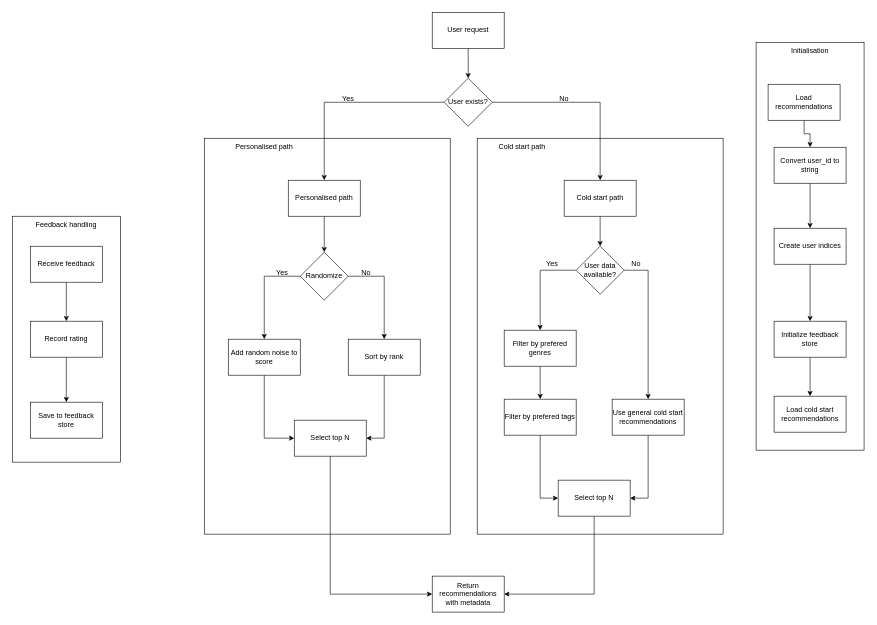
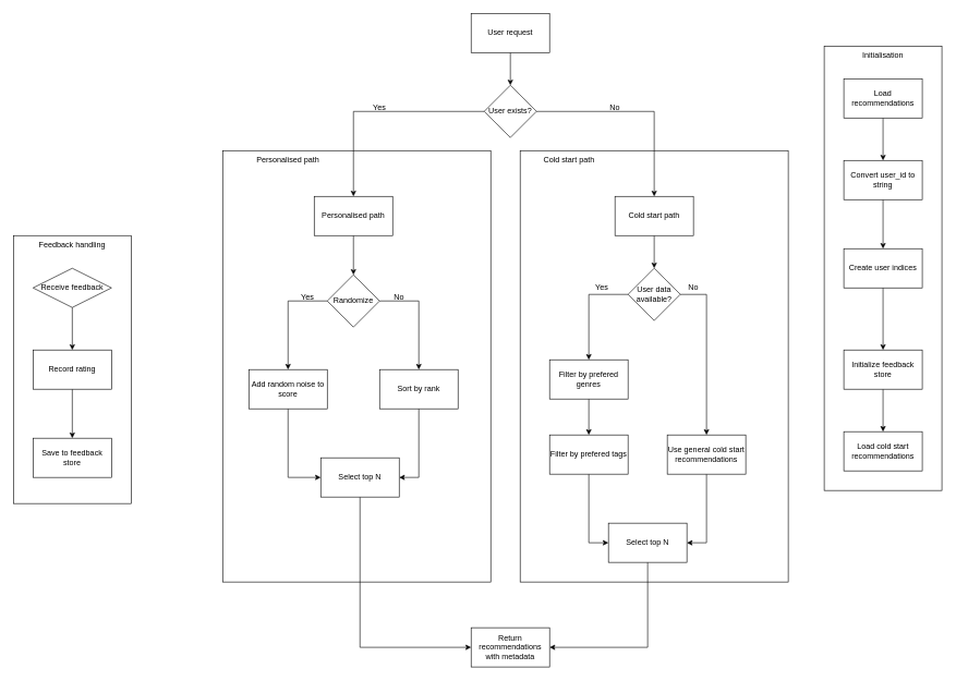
  <mxCell id="0" />
  <mxCell id="1" parent="0" />
  <mxCell id="2" style="edgeStyle=orthogonalEdgeStyle;rounded=0;orthogonalLoop=1;jettySize=auto;html=1;entryX=0.5;entryY=0;entryDx=0;entryDy=0;" edge="1" parent="1" source="3" target="6"><mxGeometry relative="1" as="geometry" /></mxCell>
  <mxCell id="3" value="User request" style="rounded=0;whiteSpace=wrap;html=1;" vertex="1" parent="1"><mxGeometry x="720" y="20" width="120" height="60" as="geometry" /></mxCell>
  <mxCell id="4" style="edgeStyle=orthogonalEdgeStyle;rounded=0;orthogonalLoop=1;jettySize=auto;html=1;entryX=0.5;entryY=0;entryDx=0;entryDy=0;" edge="1" parent="1" source="6" target="42"><mxGeometry relative="1" as="geometry" /></mxCell>
  <mxCell id="5" style="edgeStyle=orthogonalEdgeStyle;rounded=0;orthogonalLoop=1;jettySize=auto;html=1;exitX=1;exitY=0.5;exitDx=0;exitDy=0;" edge="1" parent="1" source="6" target="44"><mxGeometry relative="1" as="geometry" /></mxCell>
  <mxCell id="6" value="User exists?" style="rhombus;whiteSpace=wrap;html=1;" vertex="1" parent="1"><mxGeometry x="740" y="130" width="80" height="80" as="geometry" /></mxCell>
  <mxCell id="7" style="edgeStyle=orthogonalEdgeStyle;rounded=0;orthogonalLoop=1;jettySize=auto;html=1;entryX=0;entryY=0.5;entryDx=0;entryDy=0;" edge="1" parent="1" source="8" target="12"><mxGeometry relative="1" as="geometry" /></mxCell>
  <mxCell id="8" value="Add random noise to score" style="rounded=0;whiteSpace=wrap;html=1;" vertex="1" parent="1"><mxGeometry x="380" y="565" width="120" height="60" as="geometry" /></mxCell>
  <mxCell id="9" style="edgeStyle=orthogonalEdgeStyle;rounded=0;orthogonalLoop=1;jettySize=auto;html=1;entryX=1;entryY=0.5;entryDx=0;entryDy=0;" edge="1" parent="1" source="10" target="12"><mxGeometry relative="1" as="geometry" /></mxCell>
  <mxCell id="10" value="Sort by rank" style="rounded=0;whiteSpace=wrap;html=1;" vertex="1" parent="1"><mxGeometry x="580" y="565" width="120" height="60" as="geometry" /></mxCell>
  <mxCell id="11" style="edgeStyle=orthogonalEdgeStyle;rounded=0;orthogonalLoop=1;jettySize=auto;html=1;entryX=0;entryY=0.5;entryDx=0;entryDy=0;" edge="1" parent="1" source="12" target="45"><mxGeometry relative="1" as="geometry"><Array as="points"><mxPoint x="550" y="990" /></Array></mxGeometry></mxCell>
  <mxCell id="12" value="Select top N" style="rounded=0;whiteSpace=wrap;html=1;" vertex="1" parent="1"><mxGeometry x="490" y="700" width="120" height="60" as="geometry" /></mxCell>
  <mxCell id="13" style="edgeStyle=orthogonalEdgeStyle;rounded=0;orthogonalLoop=1;jettySize=auto;html=1;entryX=0;entryY=0.5;entryDx=0;entryDy=0;" edge="1" parent="1" source="14" target="18"><mxGeometry relative="1" as="geometry" /></mxCell>
  <mxCell id="14" value="Filter by prefered tags" style="rounded=0;whiteSpace=wrap;html=1;" vertex="1" parent="1"><mxGeometry x="840" y="665" width="120" height="60" as="geometry" /></mxCell>
  <mxCell id="15" style="edgeStyle=orthogonalEdgeStyle;rounded=0;orthogonalLoop=1;jettySize=auto;html=1;entryX=1;entryY=0.5;entryDx=0;entryDy=0;" edge="1" parent="1" source="16" target="18"><mxGeometry relative="1" as="geometry" /></mxCell>
  <mxCell id="16" value="Use general cold start recommendations" style="rounded=0;whiteSpace=wrap;html=1;" vertex="1" parent="1"><mxGeometry x="1020" y="665" width="120" height="60" as="geometry" /></mxCell>
  <mxCell id="17" style="edgeStyle=orthogonalEdgeStyle;rounded=0;orthogonalLoop=1;jettySize=auto;html=1;entryX=1;entryY=0.5;entryDx=0;entryDy=0;" edge="1" parent="1" source="18" target="45"><mxGeometry relative="1" as="geometry"><Array as="points"><mxPoint x="990" y="990" /></Array></mxGeometry></mxCell>
  <mxCell id="18" value="Select top N" style="rounded=0;whiteSpace=wrap;html=1;" vertex="1" parent="1"><mxGeometry x="930" y="800" width="120" height="60" as="geometry" /></mxCell>
  <mxCell id="19" style="edgeStyle=orthogonalEdgeStyle;rounded=0;orthogonalLoop=1;jettySize=auto;html=1;entryX=0.5;entryY=0;entryDx=0;entryDy=0;" edge="1" parent="1" source="20" target="14"><mxGeometry relative="1" as="geometry" /></mxCell>
  <mxCell id="20" value="Filter by prefered genres" style="rounded=0;whiteSpace=wrap;html=1;" vertex="1" parent="1"><mxGeometry x="840" y="550" width="120" height="60" as="geometry" /></mxCell>
  <mxCell id="21" style="edgeStyle=orthogonalEdgeStyle;rounded=0;orthogonalLoop=1;jettySize=auto;html=1;entryX=0.5;entryY=0;entryDx=0;entryDy=0;" edge="1" parent="1" source="23" target="20"><mxGeometry relative="1" as="geometry"><Array as="points"><mxPoint x="900" y="450" /></Array></mxGeometry></mxCell>
  <mxCell id="22" style="edgeStyle=orthogonalEdgeStyle;rounded=0;orthogonalLoop=1;jettySize=auto;html=1;" edge="1" parent="1" source="23" target="16"><mxGeometry relative="1" as="geometry"><Array as="points"><mxPoint x="1080" y="450" /></Array></mxGeometry></mxCell>
  <mxCell id="23" value="User data available?" style="rhombus;whiteSpace=wrap;html=1;" vertex="1" parent="1"><mxGeometry x="960" y="410" width="80" height="80" as="geometry" /></mxCell>
  <mxCell id="24" style="edgeStyle=orthogonalEdgeStyle;rounded=0;orthogonalLoop=1;jettySize=auto;html=1;exitX=1;exitY=0.5;exitDx=0;exitDy=0;" edge="1" parent="1" source="26" target="10"><mxGeometry relative="1" as="geometry" /></mxCell>
  <mxCell id="25" style="edgeStyle=orthogonalEdgeStyle;rounded=0;orthogonalLoop=1;jettySize=auto;html=1;entryX=0.5;entryY=0;entryDx=0;entryDy=0;" edge="1" parent="1" source="26" target="8"><mxGeometry relative="1" as="geometry"><Array as="points"><mxPoint x="440" y="460" /></Array></mxGeometry></mxCell>
  <mxCell id="26" value="Randomize" style="rhombus;whiteSpace=wrap;html=1;" vertex="1" parent="1"><mxGeometry x="500" y="420" width="80" height="80" as="geometry" /></mxCell>
  <mxCell id="27" style="edgeStyle=orthogonalEdgeStyle;rounded=0;orthogonalLoop=1;jettySize=auto;html=1;entryX=0.5;entryY=0;entryDx=0;entryDy=0;" edge="1" parent="1" source="28" target="30"><mxGeometry relative="1" as="geometry" /></mxCell>
- <mxCell id="28" value="Receive feedback" style="rounded=0;whiteSpace=wrap;html=1;" vertex="1" parent="1"><mxGeometry x="50" y="410" width="120" height="60" as="geometry" /></mxCell>
+ <mxCell id="28" value="Receive feedback" style="rhombus;whiteSpace=wrap;html=1;" vertex="1" parent="1"><mxGeometry x="50" y="410" width="120" height="60" as="geometry" /></mxCell>
  <mxCell id="29" style="edgeStyle=orthogonalEdgeStyle;rounded=0;orthogonalLoop=1;jettySize=auto;html=1;entryX=0.5;entryY=0;entryDx=0;entryDy=0;" edge="1" parent="1" source="30" target="31"><mxGeometry relative="1" as="geometry" /></mxCell>
  <mxCell id="30" value="Record rating" style="rounded=0;whiteSpace=wrap;html=1;" vertex="1" parent="1"><mxGeometry x="50" y="535" width="120" height="60" as="geometry" /></mxCell>
  <mxCell id="31" value="Save to feedback store" style="rounded=0;whiteSpace=wrap;html=1;" vertex="1" parent="1"><mxGeometry x="50" y="670" width="120" height="60" as="geometry" /></mxCell>
  <mxCell id="32" style="edgeStyle=orthogonalEdgeStyle;rounded=0;orthogonalLoop=1;jettySize=auto;html=1;entryX=0.5;entryY=0;entryDx=0;entryDy=0;" edge="1" parent="1" source="33" target="35"><mxGeometry relative="1" as="geometry" /></mxCell>
- <mxCell id="33" value="Load recommendations" style="rounded=0;whiteSpace=wrap;html=1;" vertex="1" parent="1"><mxGeometry x="1280" y="140" width="120" height="60" as="geometry" /></mxCell>
+ <mxCell id="33" value="Load recommendations" style="rounded=0;whiteSpace=wrap;html=1;" vertex="1" parent="1"><mxGeometry x="1290" y="120" width="120" height="60" as="geometry" /></mxCell>
  <mxCell id="34" style="edgeStyle=orthogonalEdgeStyle;rounded=0;orthogonalLoop=1;jettySize=auto;html=1;entryX=0.5;entryY=0;entryDx=0;entryDy=0;" edge="1" parent="1" source="35" target="37"><mxGeometry relative="1" as="geometry" /></mxCell>
  <mxCell id="35" value="Convert user_id to string" style="rounded=0;whiteSpace=wrap;html=1;" vertex="1" parent="1"><mxGeometry x="1290" y="245" width="120" height="60" as="geometry" /></mxCell>
  <mxCell id="36" style="edgeStyle=orthogonalEdgeStyle;rounded=0;orthogonalLoop=1;jettySize=auto;html=1;entryX=0.5;entryY=0;entryDx=0;entryDy=0;" edge="1" parent="1" source="37" target="39"><mxGeometry relative="1" as="geometry" /></mxCell>
  <mxCell id="37" value="Create user indices" style="rounded=0;whiteSpace=wrap;html=1;" vertex="1" parent="1"><mxGeometry x="1290" y="380" width="120" height="60" as="geometry" /></mxCell>
  <mxCell id="38" style="edgeStyle=orthogonalEdgeStyle;rounded=0;orthogonalLoop=1;jettySize=auto;html=1;" edge="1" parent="1" source="39" target="40"><mxGeometry relative="1" as="geometry" /></mxCell>
  <mxCell id="39" value="Initialize feedback store" style="rounded=0;whiteSpace=wrap;html=1;" vertex="1" parent="1"><mxGeometry x="1290" y="535" width="120" height="60" as="geometry" /></mxCell>
  <mxCell id="40" value="Load cold start recommendations" style="rounded=0;whiteSpace=wrap;html=1;" vertex="1" parent="1"><mxGeometry x="1290" y="660" width="120" height="60" as="geometry" /></mxCell>
  <mxCell id="41" style="edgeStyle=orthogonalEdgeStyle;rounded=0;orthogonalLoop=1;jettySize=auto;html=1;entryX=0.5;entryY=0;entryDx=0;entryDy=0;" edge="1" parent="1" source="42" target="26"><mxGeometry relative="1" as="geometry" /></mxCell>
  <mxCell id="42" value="Personalised path" style="rounded=0;whiteSpace=wrap;html=1;" vertex="1" parent="1"><mxGeometry x="480" y="300" width="120" height="60" as="geometry" /></mxCell>
  <mxCell id="43" style="edgeStyle=orthogonalEdgeStyle;rounded=0;orthogonalLoop=1;jettySize=auto;html=1;entryX=0.5;entryY=0;entryDx=0;entryDy=0;" edge="1" parent="1" source="44" target="23"><mxGeometry relative="1" as="geometry" /></mxCell>
  <mxCell id="44" value="Cold start path" style="rounded=0;whiteSpace=wrap;html=1;" vertex="1" parent="1"><mxGeometry x="940" y="300" width="120" height="60" as="geometry" /></mxCell>
  <mxCell id="45" value="Return recommendations with metadata" style="rounded=0;whiteSpace=wrap;html=1;" vertex="1" parent="1"><mxGeometry x="720" y="960" width="120" height="60" as="geometry" /></mxCell>
  <mxCell id="46" value="Yes" style="text;html=1;align=center;verticalAlign=middle;whiteSpace=wrap;rounded=0;" vertex="1" parent="1"><mxGeometry x="550" y="150" width="60" height="30" as="geometry" /></mxCell>
  <mxCell id="47" value="No" style="text;html=1;align=center;verticalAlign=middle;whiteSpace=wrap;rounded=0;" vertex="1" parent="1"><mxGeometry x="910" y="150" width="60" height="30" as="geometry" /></mxCell>
  <mxCell id="48" value="Yes" style="text;html=1;align=center;verticalAlign=middle;whiteSpace=wrap;rounded=0;" vertex="1" parent="1"><mxGeometry x="440" y="440" width="60" height="30" as="geometry" /></mxCell>
  <mxCell id="49" value="No" style="text;html=1;align=center;verticalAlign=middle;whiteSpace=wrap;rounded=0;" vertex="1" parent="1"><mxGeometry x="580" y="440" width="60" height="30" as="geometry" /></mxCell>
  <mxCell id="50" value="Yes" style="text;html=1;align=center;verticalAlign=middle;whiteSpace=wrap;rounded=0;" vertex="1" parent="1"><mxGeometry x="890" y="425" width="60" height="30" as="geometry" /></mxCell>
  <mxCell id="51" value="No" style="text;html=1;align=center;verticalAlign=middle;whiteSpace=wrap;rounded=0;" vertex="1" parent="1"><mxGeometry x="1030" y="425" width="60" height="30" as="geometry" /></mxCell>
  <mxCell id="52" value="" style="rounded=0;whiteSpace=wrap;html=1;fillColor=none;" vertex="1" parent="1"><mxGeometry x="1260" y="70" width="180" height="680" as="geometry" /></mxCell>
  <mxCell id="53" value="Initialisation" style="text;html=1;align=center;verticalAlign=middle;whiteSpace=wrap;rounded=0;" vertex="1" parent="1"><mxGeometry x="1320" y="70" width="60" height="30" as="geometry" /></mxCell>
  <mxCell id="54" value="" style="rounded=0;whiteSpace=wrap;html=1;fillColor=none;" vertex="1" parent="1"><mxGeometry x="340" y="230" width="410" height="660" as="geometry" /></mxCell>
  <mxCell id="55" value="Personalised path" style="text;html=1;align=center;verticalAlign=middle;whiteSpace=wrap;rounded=0;" vertex="1" parent="1"><mxGeometry x="390" y="230" width="100" height="30" as="geometry" /></mxCell>
  <mxCell id="56" value="" style="rounded=0;whiteSpace=wrap;html=1;fillColor=none;" vertex="1" parent="1"><mxGeometry x="795" y="230" width="410" height="660" as="geometry" /></mxCell>
  <mxCell id="57" value="Cold start path" style="text;html=1;align=center;verticalAlign=middle;whiteSpace=wrap;rounded=0;" vertex="1" parent="1"><mxGeometry x="820" y="230" width="100" height="30" as="geometry" /></mxCell>
  <mxCell id="58" value="" style="rounded=0;whiteSpace=wrap;html=1;fillColor=none;" vertex="1" parent="1"><mxGeometry x="20" y="360" width="180" height="410" as="geometry" /></mxCell>
  <mxCell id="59" value="Feedback handling" style="text;html=1;align=center;verticalAlign=middle;whiteSpace=wrap;rounded=0;" vertex="1" parent="1"><mxGeometry x="50" y="360" width="120" height="30" as="geometry" /></mxCell>
